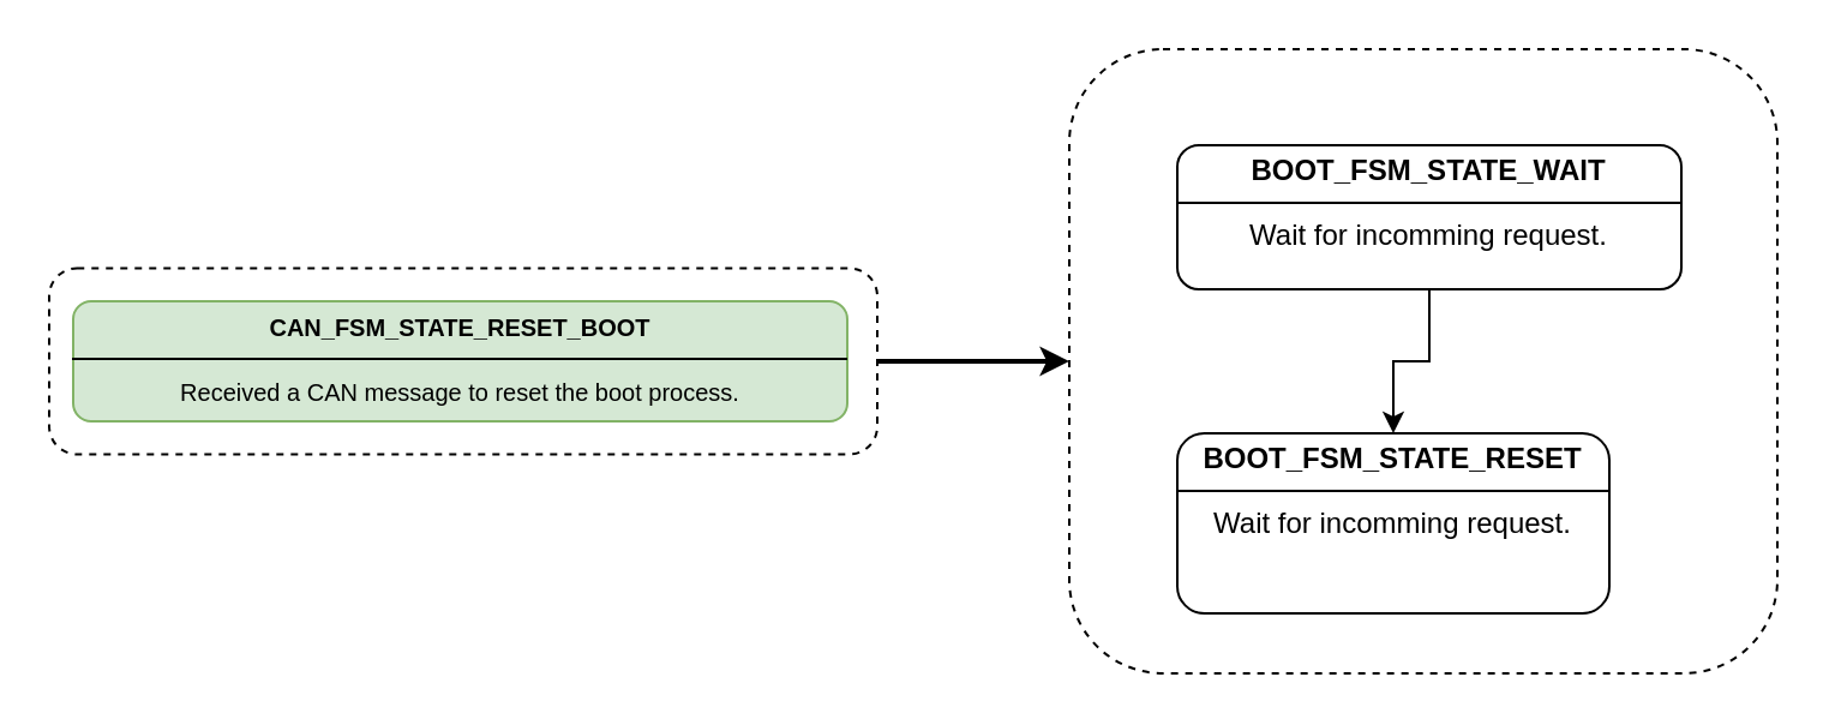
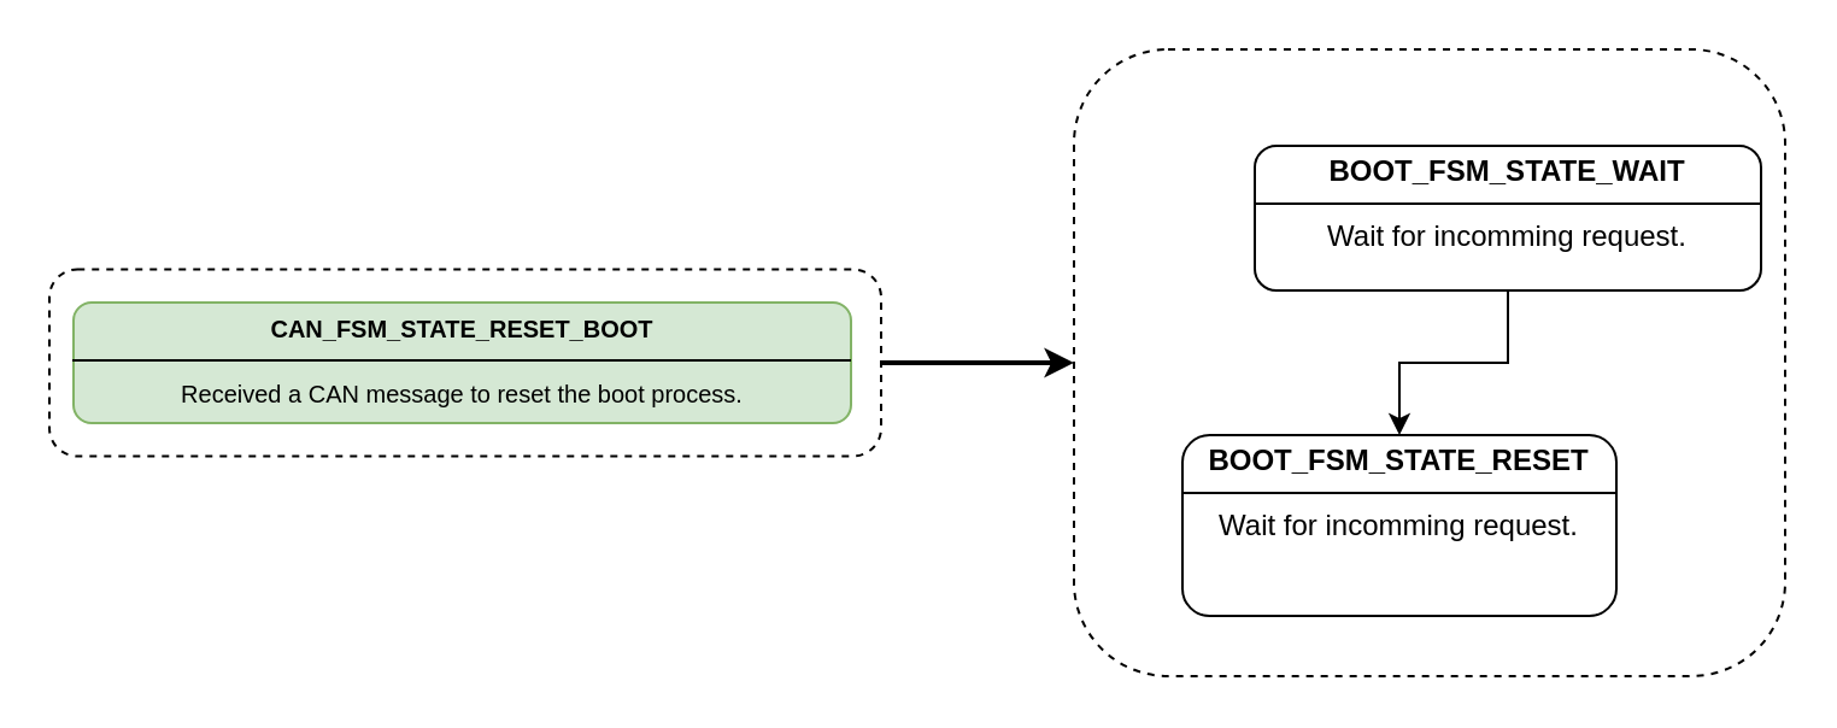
  <mxCell id="0" />
  <mxCell id="1" parent="0" />
  <mxCell id="2" value="" style="rounded=1;whiteSpace=wrap;html=1;dashed=1;" parent="1" vertex="1"><mxGeometry x="445" y="20" width="295" height="260" as="geometry" /></mxCell>
  <mxCell id="3" style="edgeStyle=orthogonalEdgeStyle;rounded=0;orthogonalLoop=1;jettySize=auto;html=1;exitX=1;exitY=0.5;exitDx=0;exitDy=0;entryX=0;entryY=0.5;entryDx=0;entryDy=0;strokeWidth=2;" parent="1" source="4" target="2" edge="1"><mxGeometry relative="1" as="geometry" /></mxCell>
  <mxCell id="4" value="" style="rounded=1;whiteSpace=wrap;html=1;dashed=1;" parent="1" vertex="1"><mxGeometry x="20" y="111.25" width="345" height="77.5" as="geometry" /></mxCell>
  <mxCell id="5" value="&lt;p style=&quot;margin:0px;margin-top:4px;text-align:center;&quot;&gt;&lt;font style=&quot;&quot;&gt;&lt;span style=&quot;font-size: 10px;&quot;&gt;&lt;b&gt;CAN_FSM_STATE_RESET_BOOT&lt;/b&gt;&lt;/span&gt;&lt;br&gt;&lt;/font&gt;&lt;/p&gt;&lt;hr size=&quot;1&quot; style=&quot;border-style:solid;&quot;&gt;&lt;div style=&quot;text-align: center; height: 2px;&quot;&gt;&lt;font style=&quot;font-size: 10px;&quot;&gt;Received a CAN message to reset the boot process.&lt;/font&gt;&lt;/div&gt;" style="verticalAlign=top;align=left;overflow=fill;html=1;whiteSpace=wrap;rounded=1;fillColor=#d5e8d4;strokeColor=#82b366;" parent="1" vertex="1"><mxGeometry x="30" y="125" width="322.5" height="50" as="geometry" /></mxCell>
  <mxCell id="6" style="edgeStyle=orthogonalEdgeStyle;rounded=0;orthogonalLoop=1;jettySize=auto;html=1;exitX=0.5;exitY=1;exitDx=0;exitDy=0;entryX=0.5;entryY=0;entryDx=0;entryDy=0;" parent="1" source="7" target="8" edge="1"><mxGeometry relative="1" as="geometry" /></mxCell>
- <mxCell id="7" value="&lt;p style=&quot;margin:0px;margin-top:4px;text-align:center;&quot;&gt;&lt;b&gt;BOOT_FSM_STATE_WAIT&lt;/b&gt;&lt;br&gt;&lt;/p&gt;&lt;hr size=&quot;1&quot; style=&quot;border-style:solid;&quot;&gt;&lt;div style=&quot;text-align: center; height: 2px;&quot;&gt;Wait for incomming request.&lt;/div&gt;" style="verticalAlign=top;align=left;overflow=fill;html=1;whiteSpace=wrap;rounded=1;" parent="1" vertex="1"><mxGeometry x="490" y="60" width="210" height="60" as="geometry" /></mxCell>
+ <mxCell id="7" value="&lt;p style=&quot;margin:0px;margin-top:4px;text-align:center;&quot;&gt;&lt;b&gt;BOOT_FSM_STATE_WAIT&lt;/b&gt;&lt;br&gt;&lt;/p&gt;&lt;hr size=&quot;1&quot; style=&quot;border-style:solid;&quot;&gt;&lt;div style=&quot;text-align: center; height: 2px;&quot;&gt;Wait for incomming request.&lt;/div&gt;" style="verticalAlign=top;align=left;overflow=fill;html=1;whiteSpace=wrap;rounded=1;" parent="1" vertex="1"><mxGeometry x="520" y="60" width="210" height="60" as="geometry" /></mxCell>
  <mxCell id="8" value="&lt;p style=&quot;margin:0px;margin-top:4px;text-align:center;&quot;&gt;&lt;b&gt;BOOT_FSM_STATE_RESET&lt;/b&gt;&lt;br&gt;&lt;/p&gt;&lt;hr size=&quot;1&quot; style=&quot;border-style:solid;&quot;&gt;&lt;div style=&quot;text-align: center; height: 2px;&quot;&gt;Wait for incomming request.&lt;/div&gt;" style="verticalAlign=top;align=left;overflow=fill;html=1;whiteSpace=wrap;rounded=1;" parent="1" vertex="1"><mxGeometry x="490" y="180" width="180" height="75" as="geometry" /></mxCell>
